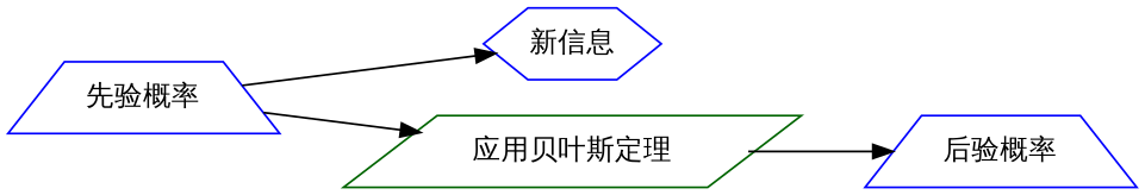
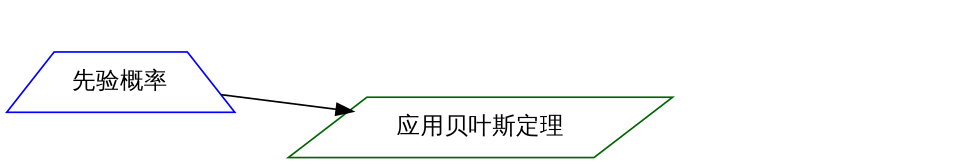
  digraph {
    fontname="Source Code Pro"
    rankdir=LR
    node [color=blue fontname="Source Code Pro" shape=trapezium]
    edge [fontname="Source Code Pro"]
-   "新信息" [shape=hexagon]
    "先验概率"
    "应用贝叶斯定理" [color=darkgreen shape=parallelogram]
-   "后验概率"
-   "先验概率" -> "新信息"
    "先验概率" -> "应用贝叶斯定理"
-   "应用贝叶斯定理" -> "后验概率"
  }
